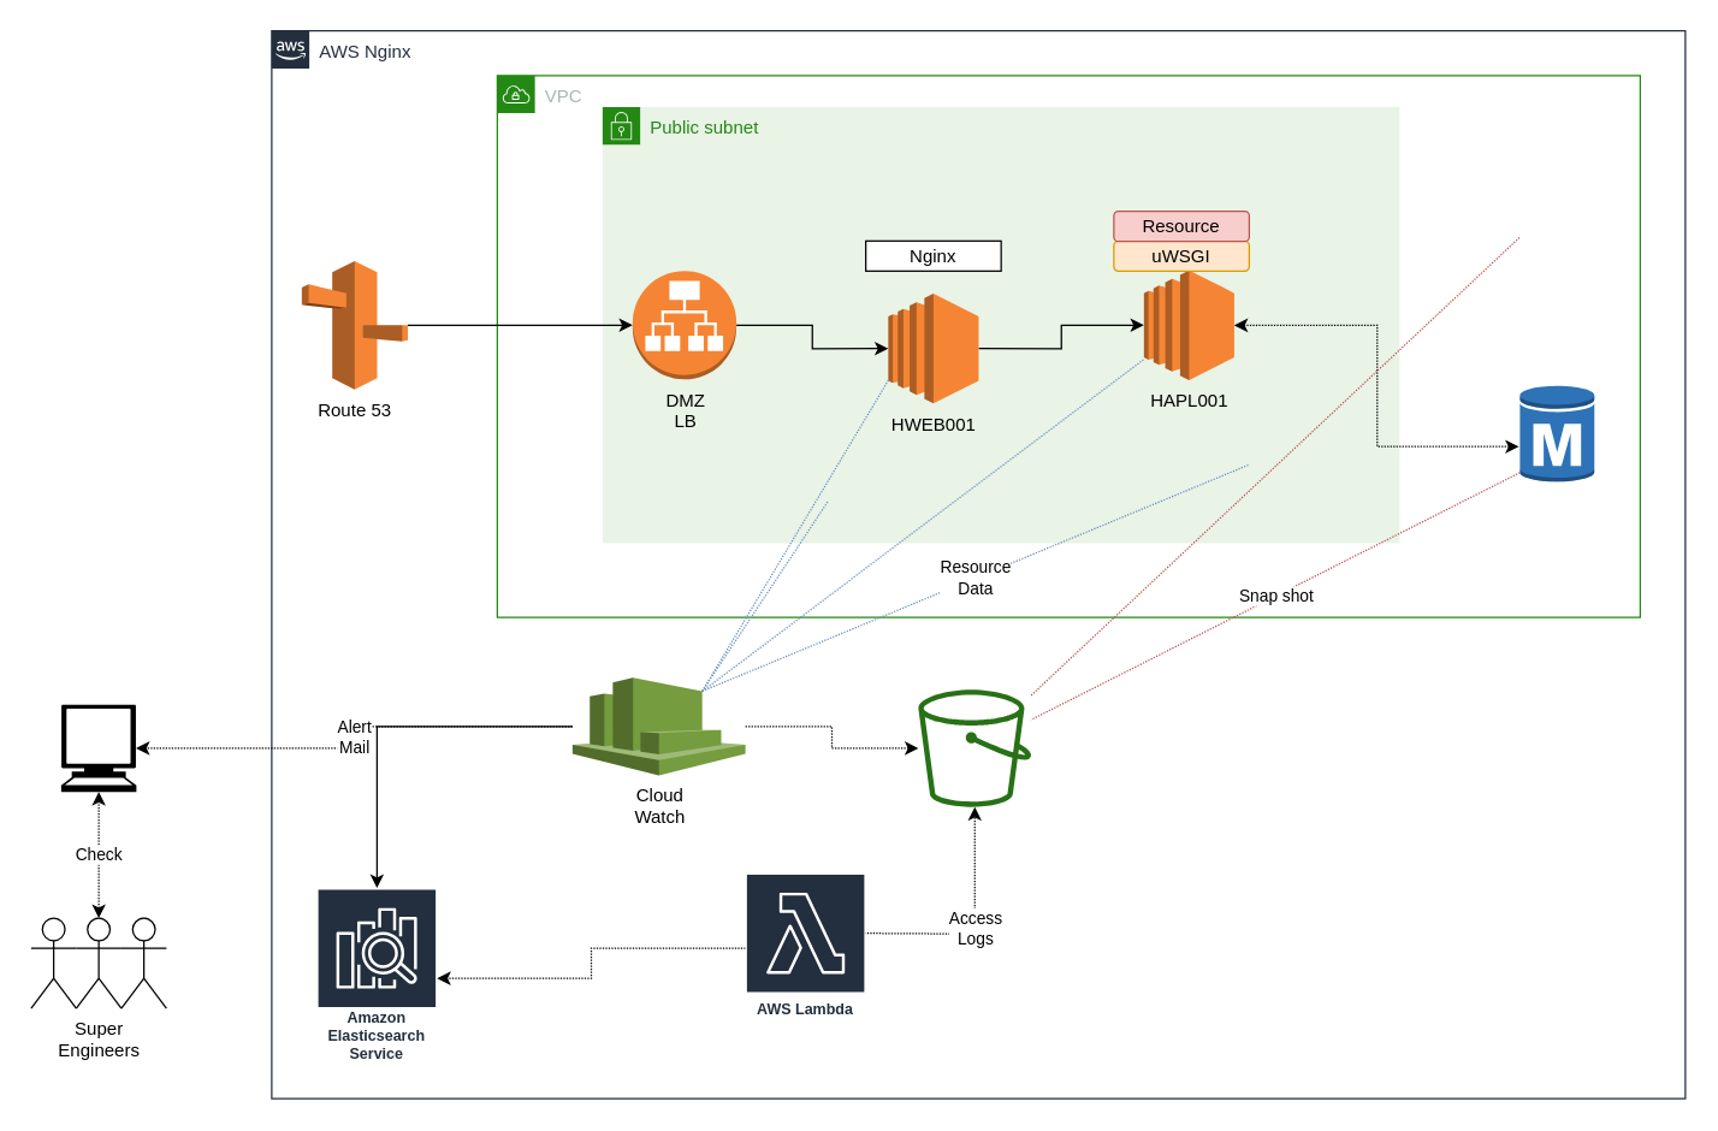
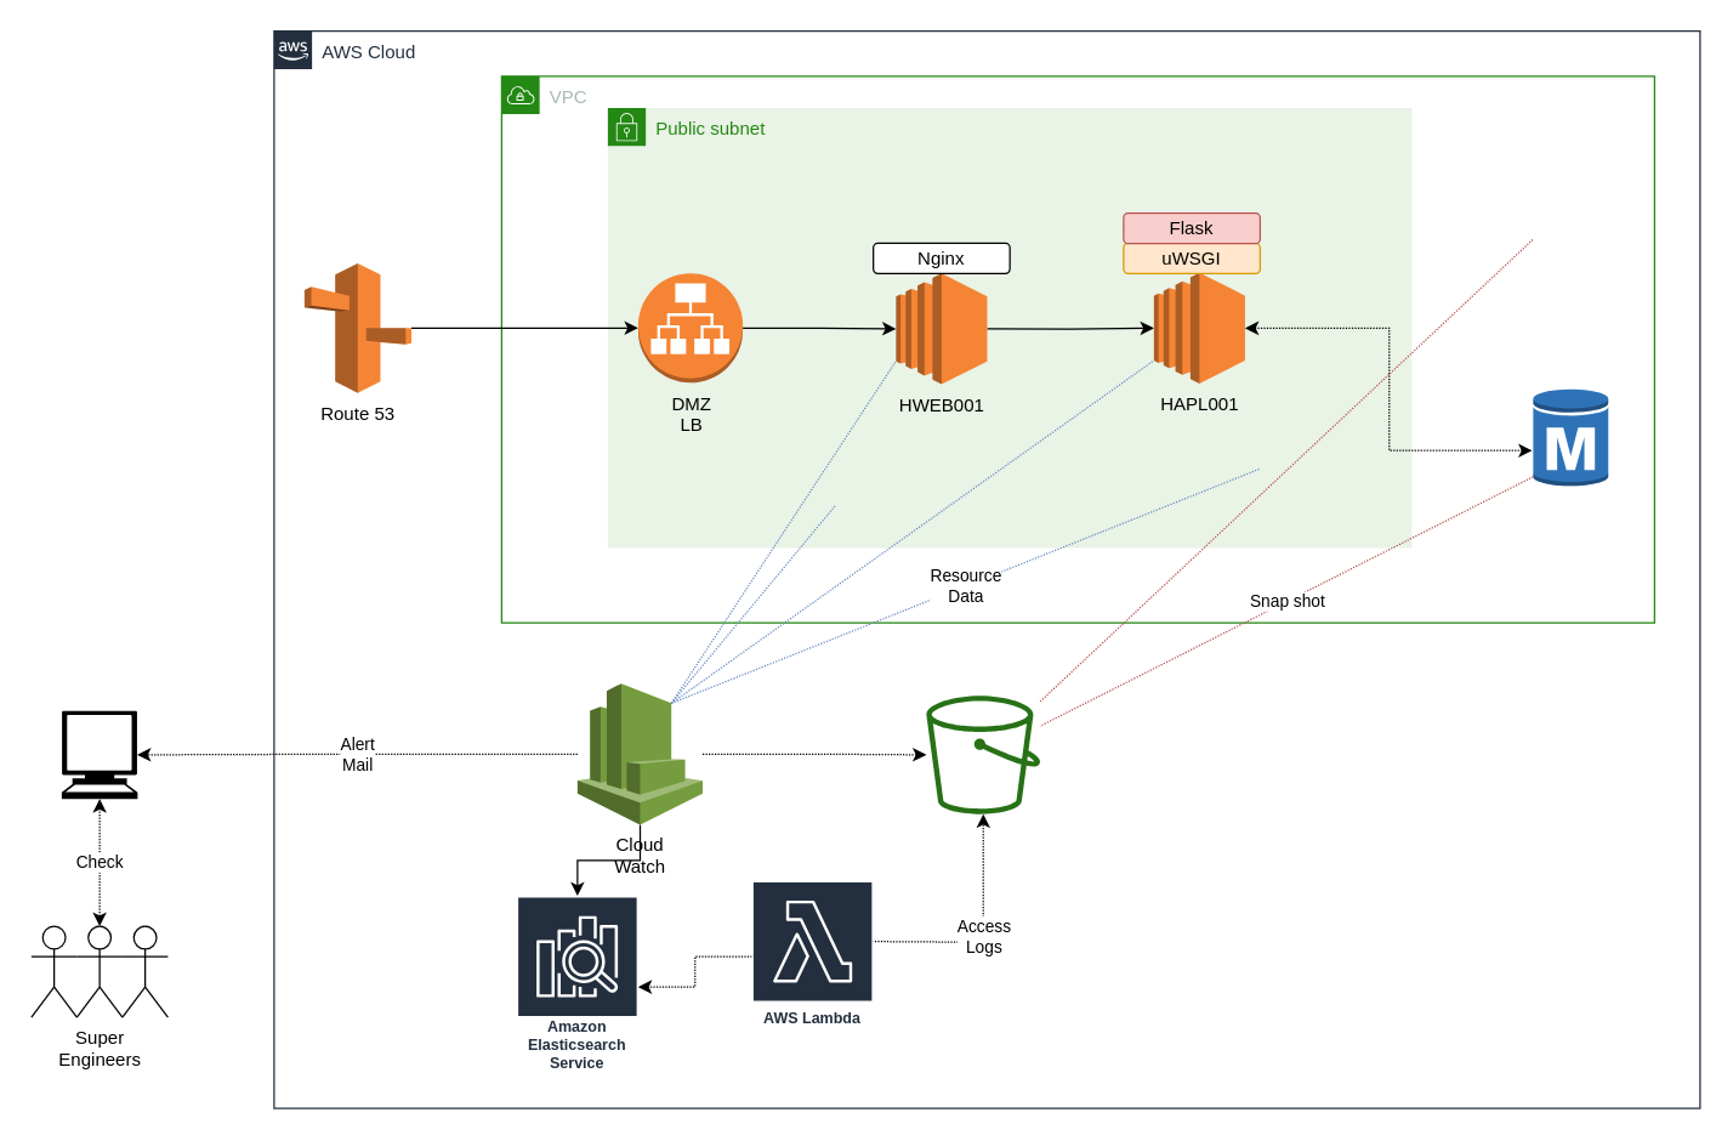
  <mxCell id="0" />
  <mxCell id="1" parent="0" />
- <mxCell id="2" value="AWS Nginx" style="points=[[0,0],[0.25,0],[0.5,0],[0.75,0],[1,0],[1,0.25],[1,0.5],[1,0.75],[1,1],[0.75,1],[0.5,1],[0.25,1],[0,1],[0,0.75],[0,0.5],[0,0.25]];outlineConnect=0;gradientColor=none;html=1;whiteSpace=wrap;fontSize=12;fontStyle=0;shape=mxgraph.aws4.group;grIcon=mxgraph.aws4.group_aws_cloud_alt;strokeColor=#232F3E;fillColor=none;verticalAlign=top;align=left;spacingLeft=30;fontColor=#232F3E;dashed=0;" parent="1" vertex="1"><mxGeometry x="180" y="20" width="940" height="710" as="geometry" /></mxCell>
+ <mxCell id="2" value="AWS Cloud" style="points=[[0,0],[0.25,0],[0.5,0],[0.75,0],[1,0],[1,0.25],[1,0.5],[1,0.75],[1,1],[0.75,1],[0.5,1],[0.25,1],[0,1],[0,0.75],[0,0.5],[0,0.25]];outlineConnect=0;gradientColor=none;html=1;whiteSpace=wrap;fontSize=12;fontStyle=0;shape=mxgraph.aws4.group;grIcon=mxgraph.aws4.group_aws_cloud_alt;strokeColor=#232F3E;fillColor=none;verticalAlign=top;align=left;spacingLeft=30;fontColor=#232F3E;dashed=0;" parent="1" vertex="1"><mxGeometry x="180" y="20" width="940" height="710" as="geometry" /></mxCell>
  <mxCell id="3" value="VPC" style="points=[[0,0],[0.25,0],[0.5,0],[0.75,0],[1,0],[1,0.25],[1,0.5],[1,0.75],[1,1],[0.75,1],[0.5,1],[0.25,1],[0,1],[0,0.75],[0,0.5],[0,0.25]];outlineConnect=0;gradientColor=none;html=1;whiteSpace=wrap;fontSize=12;fontStyle=0;shape=mxgraph.aws4.group;grIcon=mxgraph.aws4.group_vpc;strokeColor=#248814;fillColor=none;verticalAlign=top;align=left;spacingLeft=30;fontColor=#AAB7B8;dashed=0;" parent="1" vertex="1"><mxGeometry x="330" y="49.75" width="760" height="360.25" as="geometry" /></mxCell>
  <mxCell id="4" value="Public subnet" style="points=[[0,0],[0.25,0],[0.5,0],[0.75,0],[1,0],[1,0.25],[1,0.5],[1,0.75],[1,1],[0.75,1],[0.5,1],[0.25,1],[0,1],[0,0.75],[0,0.5],[0,0.25]];outlineConnect=0;gradientColor=none;html=1;whiteSpace=wrap;fontSize=12;fontStyle=0;shape=mxgraph.aws4.group;grIcon=mxgraph.aws4.group_security_group;grStroke=0;strokeColor=#248814;fillColor=#E9F3E6;verticalAlign=top;align=left;spacingLeft=30;fontColor=#248814;dashed=0;" parent="1" vertex="1"><mxGeometry x="400" y="70.75" width="530" height="290" as="geometry" /></mxCell>
  <mxCell id="5" style="edgeStyle=orthogonalEdgeStyle;rounded=0;orthogonalLoop=1;jettySize=auto;html=1;entryX=0;entryY=0.5;entryDx=0;entryDy=0;entryPerimeter=0;" parent="1" source="6" target="8" edge="1"><mxGeometry relative="1" as="geometry" /></mxCell>
  <mxCell id="6" value="Route 53" style="outlineConnect=0;dashed=0;verticalLabelPosition=bottom;verticalAlign=top;align=center;html=1;shape=mxgraph.aws3.route_53;fillColor=#F58536;gradientColor=none;" parent="1" vertex="1"><mxGeometry x="200" y="173" width="70.5" height="85.5" as="geometry" /></mxCell>
  <mxCell id="7" style="edgeStyle=orthogonalEdgeStyle;rounded=0;orthogonalLoop=1;jettySize=auto;html=1;entryX=0;entryY=0.5;entryDx=0;entryDy=0;entryPerimeter=0;" parent="1" source="8" target="10" edge="1"><mxGeometry relative="1" as="geometry" /></mxCell>
  <mxCell id="8" value="DMZ&lt;br&gt;LB" style="outlineConnect=0;dashed=0;verticalLabelPosition=bottom;verticalAlign=top;align=center;html=1;shape=mxgraph.aws3.application_load_balancer;fillColor=#F58534;gradientColor=none;" parent="1" vertex="1"><mxGeometry x="420" y="179.75" width="69" height="72" as="geometry" /></mxCell>
  <mxCell id="9" style="edgeStyle=orthogonalEdgeStyle;rounded=0;orthogonalLoop=1;jettySize=auto;html=1;entryX=0;entryY=0.5;entryDx=0;entryDy=0;entryPerimeter=0;exitX=1;exitY=0.5;exitDx=0;exitDy=0;exitPerimeter=0;" parent="1" source="10" target="12" edge="1"><mxGeometry relative="1" as="geometry"><mxPoint x="749" y="215.857" as="sourcePoint" /></mxGeometry></mxCell>
- <mxCell id="10" value="HWEB001" style="outlineConnect=0;dashed=0;verticalLabelPosition=bottom;verticalAlign=top;align=center;html=1;shape=mxgraph.aws3.ec2;fillColor=#F58534;gradientColor=none;" parent="1" vertex="1"><mxGeometry x="590" y="194.75" width="60.05" height="73" as="geometry" /></mxCell>
+ <mxCell id="10" value="HWEB001" style="outlineConnect=0;dashed=0;verticalLabelPosition=bottom;verticalAlign=top;align=center;html=1;shape=mxgraph.aws3.ec2;fillColor=#F58534;gradientColor=none;" parent="1" vertex="1"><mxGeometry x="590" y="179.75" width="60.05" height="73" as="geometry" /></mxCell>
  <mxCell id="11" style="edgeStyle=orthogonalEdgeStyle;rounded=0;orthogonalLoop=1;jettySize=auto;html=1;entryX=-0.014;entryY=0.628;entryDx=0;entryDy=0;entryPerimeter=0;dashed=1;dashPattern=1 1;startArrow=classic;startFill=1;" parent="1" source="12" target="22" edge="1"><mxGeometry relative="1" as="geometry"><mxPoint x="1010" y="296" as="targetPoint" /></mxGeometry></mxCell>
  <mxCell id="12" value="HAPL001" style="outlineConnect=0;dashed=0;verticalLabelPosition=bottom;verticalAlign=top;align=center;html=1;shape=mxgraph.aws3.ec2;fillColor=#F58534;gradientColor=none;" parent="1" vertex="1"><mxGeometry x="760" y="179.25" width="60.05" height="73" as="geometry" /></mxCell>
  <mxCell id="13" style="edgeStyle=orthogonalEdgeStyle;rounded=0;orthogonalLoop=1;jettySize=auto;html=1;dashed=1;dashPattern=1 1;" parent="1" source="16" target="21" edge="1"><mxGeometry relative="1" as="geometry" /></mxCell>
  <mxCell id="14" value="Alert&lt;br&gt;Mail" style="edgeStyle=orthogonalEdgeStyle;rounded=0;orthogonalLoop=1;jettySize=auto;html=1;dashed=1;dashPattern=1 1;startArrow=none;startFill=0;entryX=0.995;entryY=0.5;entryDx=0;entryDy=0;entryPerimeter=0;" parent="1" source="16" target="26" edge="1"><mxGeometry relative="1" as="geometry"><mxPoint x="110" y="542.059" as="targetPoint" /></mxGeometry></mxCell>
  <mxCell id="15" value="" style="edgeStyle=orthogonalEdgeStyle;rounded=0;orthogonalLoop=1;jettySize=auto;html=1;" edge="1" parent="1" source="16" target="31"><mxGeometry relative="1" as="geometry" /></mxCell>
- <mxCell id="16" value="Cloud&lt;br&gt;Watch" style="outlineConnect=0;dashed=0;verticalLabelPosition=bottom;verticalAlign=top;align=center;html=1;shape=mxgraph.aws3.cloudwatch;fillColor=#759C3E;gradientColor=none;" parent="1" vertex="1"><mxGeometry x="380" y="450" width="115" height="65" as="geometry" /></mxCell>
+ <mxCell id="16" value="Cloud&lt;br&gt;Watch" style="outlineConnect=0;dashed=0;verticalLabelPosition=bottom;verticalAlign=top;align=center;html=1;shape=mxgraph.aws3.cloudwatch;fillColor=#759C3E;gradientColor=none;" parent="1" vertex="1"><mxGeometry x="380" y="450" width="82.5" height="93" as="geometry" /></mxCell>
  <mxCell id="17" value="" style="endArrow=none;html=1;exitX=0.75;exitY=0.14;exitDx=0;exitDy=0;exitPerimeter=0;dashed=1;dashPattern=1 1;entryX=0;entryY=0.79;entryDx=0;entryDy=0;entryPerimeter=0;fillColor=#dae8fc;strokeColor=#6c8ebf;" parent="1" source="16" target="10" edge="1"><mxGeometry width="50" height="50" relative="1" as="geometry"><mxPoint x="620" y="440" as="sourcePoint" /><mxPoint x="670" y="390" as="targetPoint" /></mxGeometry></mxCell>
  <mxCell id="18" value="" style="endArrow=none;html=1;exitX=0.75;exitY=0.14;exitDx=0;exitDy=0;exitPerimeter=0;dashed=1;dashPattern=1 1;fillColor=#dae8fc;strokeColor=#6c8ebf;" parent="1" source="16" edge="1"><mxGeometry width="50" height="50" relative="1" as="geometry"><mxPoint x="441.875" y="573.02" as="sourcePoint" /><mxPoint x="550" y="332.691" as="targetPoint" /></mxGeometry></mxCell>
  <mxCell id="19" value="" style="endArrow=none;html=1;exitX=0.75;exitY=0.14;exitDx=0;exitDy=0;exitPerimeter=0;dashed=1;dashPattern=1 1;fillColor=#dae8fc;strokeColor=#6c8ebf;" parent="1" source="16" target="12" edge="1"><mxGeometry width="50" height="50" relative="1" as="geometry"><mxPoint x="451.875" y="583.02" as="sourcePoint" /><mxPoint x="571.79" y="343" as="targetPoint" /></mxGeometry></mxCell>
  <mxCell id="20" value="Resource&lt;br&gt;Data" style="endArrow=none;html=1;dashed=1;dashPattern=1 1;fillColor=#dae8fc;strokeColor=#6c8ebf;exitX=0.75;exitY=0.14;exitDx=0;exitDy=0;exitPerimeter=0;" parent="1" source="16" edge="1"><mxGeometry width="50" height="50" relative="1" as="geometry"><mxPoint x="441.875" y="573.02" as="sourcePoint" /><mxPoint x="830" y="308.457" as="targetPoint" /></mxGeometry></mxCell>
  <mxCell id="21" value="" style="outlineConnect=0;fontColor=#232F3E;gradientColor=none;fillColor=#277116;strokeColor=none;dashed=0;verticalLabelPosition=bottom;verticalAlign=top;align=center;html=1;fontSize=12;fontStyle=0;aspect=fixed;pointerEvents=1;shape=mxgraph.aws4.bucket;" parent="1" vertex="1"><mxGeometry x="610" y="458" width="75" height="78" as="geometry" /></mxCell>
  <mxCell id="22" value="" style="outlineConnect=0;dashed=0;verticalLabelPosition=bottom;verticalAlign=top;align=center;html=1;shape=mxgraph.aws3.rds_db_instance;fillColor=#2E73B8;gradientColor=none;" parent="1" vertex="1"><mxGeometry x="1010" y="255" width="49.5" height="66" as="geometry" /></mxCell>
  <mxCell id="23" value="" style="endArrow=none;html=1;dashed=1;dashPattern=1 1;fillColor=#f8cecc;strokeColor=#b85450;" parent="1" source="21" edge="1"><mxGeometry width="50" height="50" relative="1" as="geometry"><mxPoint x="560" y="480" as="sourcePoint" /><mxPoint x="1010" y="157.2" as="targetPoint" /></mxGeometry></mxCell>
  <mxCell id="24" value="Snap shot" style="endArrow=none;html=1;dashed=1;dashPattern=1 1;fillColor=#f8cecc;strokeColor=#b85450;exitX=0;exitY=0.89;exitDx=0;exitDy=0;exitPerimeter=0;" parent="1" source="22" target="21" edge="1"><mxGeometry width="50" height="50" relative="1" as="geometry"><mxPoint x="560.005" y="508.35" as="sourcePoint" /><mxPoint x="1020" y="162.603" as="targetPoint" /></mxGeometry></mxCell>
  <mxCell id="25" value="Check" style="edgeStyle=orthogonalEdgeStyle;rounded=0;orthogonalLoop=1;jettySize=auto;html=1;dashed=1;dashPattern=1 1;startArrow=classic;startFill=1;" parent="1" source="26" edge="1"><mxGeometry relative="1" as="geometry"><mxPoint x="65" y="610" as="targetPoint" /></mxGeometry></mxCell>
  <mxCell id="26" value="" style="shape=mxgraph.signs.tech.computer;html=1;fillColor=#000000;strokeColor=none;verticalLabelPosition=bottom;verticalAlign=top;align=center;" parent="1" vertex="1"><mxGeometry x="40" y="468" width="50" height="58" as="geometry" /></mxCell>
  <mxCell id="27" value="" style="shape=umlActor;verticalLabelPosition=bottom;verticalAlign=top;html=1;outlineConnect=0;" parent="1" vertex="1"><mxGeometry x="20" y="610" width="30" height="60" as="geometry" /></mxCell>
  <mxCell id="28" value="Super&lt;br&gt;Engineers" style="shape=umlActor;verticalLabelPosition=bottom;verticalAlign=top;html=1;outlineConnect=0;" parent="1" vertex="1"><mxGeometry x="50" y="610.07" width="30" height="60" as="geometry" /></mxCell>
  <mxCell id="29" value="" style="shape=umlActor;verticalLabelPosition=bottom;verticalAlign=top;html=1;outlineConnect=0;" parent="1" vertex="1"><mxGeometry x="80" y="610.07" width="30" height="60" as="geometry" /></mxCell>
  <mxCell id="30" value="Access&lt;br&gt;Logs" style="edgeStyle=orthogonalEdgeStyle;rounded=0;orthogonalLoop=1;jettySize=auto;html=1;dashed=1;dashPattern=1 1;startArrow=none;startFill=0;" parent="1" target="21" edge="1"><mxGeometry relative="1" as="geometry"><mxPoint x="570" y="620" as="sourcePoint" /></mxGeometry></mxCell>
- <mxCell id="31" value="Amazon Elasticsearch Service" style="outlineConnect=0;fontColor=#232F3E;gradientColor=none;strokeColor=#ffffff;fillColor=#232F3E;dashed=0;verticalLabelPosition=middle;verticalAlign=bottom;align=center;html=1;whiteSpace=wrap;fontSize=10;fontStyle=1;spacing=3;shape=mxgraph.aws4.productIcon;prIcon=mxgraph.aws4.elasticsearch_service;" parent="1" vertex="1"><mxGeometry x="210" y="590" width="80" height="120" as="geometry" /></mxCell>
+ <mxCell id="31" value="Amazon Elasticsearch Service" style="outlineConnect=0;fontColor=#232F3E;gradientColor=none;strokeColor=#ffffff;fillColor=#232F3E;dashed=0;verticalLabelPosition=middle;verticalAlign=bottom;align=center;html=1;whiteSpace=wrap;fontSize=10;fontStyle=1;spacing=3;shape=mxgraph.aws4.productIcon;prIcon=mxgraph.aws4.elasticsearch_service;" parent="1" vertex="1"><mxGeometry x="340" y="590" width="80" height="120" as="geometry" /></mxCell>
  <mxCell id="32" style="edgeStyle=orthogonalEdgeStyle;rounded=0;orthogonalLoop=1;jettySize=auto;html=1;dashed=1;dashPattern=1 1;startArrow=none;startFill=0;" parent="1" source="33" target="31" edge="1"><mxGeometry relative="1" as="geometry" /></mxCell>
  <mxCell id="33" value="AWS Lambda" style="outlineConnect=0;fontColor=#232F3E;gradientColor=none;strokeColor=#ffffff;fillColor=#232F3E;dashed=0;verticalLabelPosition=middle;verticalAlign=bottom;align=center;html=1;whiteSpace=wrap;fontSize=10;fontStyle=1;spacing=3;shape=mxgraph.aws4.productIcon;prIcon=mxgraph.aws4.lambda;" parent="1" vertex="1"><mxGeometry x="495" y="580" width="80" height="100" as="geometry" /></mxCell>
- <mxCell id="34" value="Nginx" style="whiteSpace=wrap;html=1;rounded=0;" vertex="1" parent="1"><mxGeometry x="575.03" y="159.75" width="90" height="20" as="geometry" /></mxCell>
+ <mxCell id="34" value="Nginx" style="rounded=1;whiteSpace=wrap;html=1;" vertex="1" parent="1"><mxGeometry x="575.03" y="159.75" width="90" height="20" as="geometry" /></mxCell>
  <mxCell id="35" value="uWSGI" style="rounded=1;whiteSpace=wrap;html=1;fillColor=#ffe6cc;strokeColor=#d79b00;" vertex="1" parent="1"><mxGeometry x="740" y="159.75" width="90" height="20" as="geometry" /></mxCell>
- <mxCell id="36" value="Resource" style="rounded=1;whiteSpace=wrap;html=1;fillColor=#f8cecc;strokeColor=#b85450;" vertex="1" parent="1"><mxGeometry x="740" y="140" width="90" height="20" as="geometry" /></mxCell>
+ <mxCell id="36" value="Flask" style="rounded=1;whiteSpace=wrap;html=1;fillColor=#f8cecc;strokeColor=#b85450;" vertex="1" parent="1"><mxGeometry x="740" y="140" width="90" height="20" as="geometry" /></mxCell>
